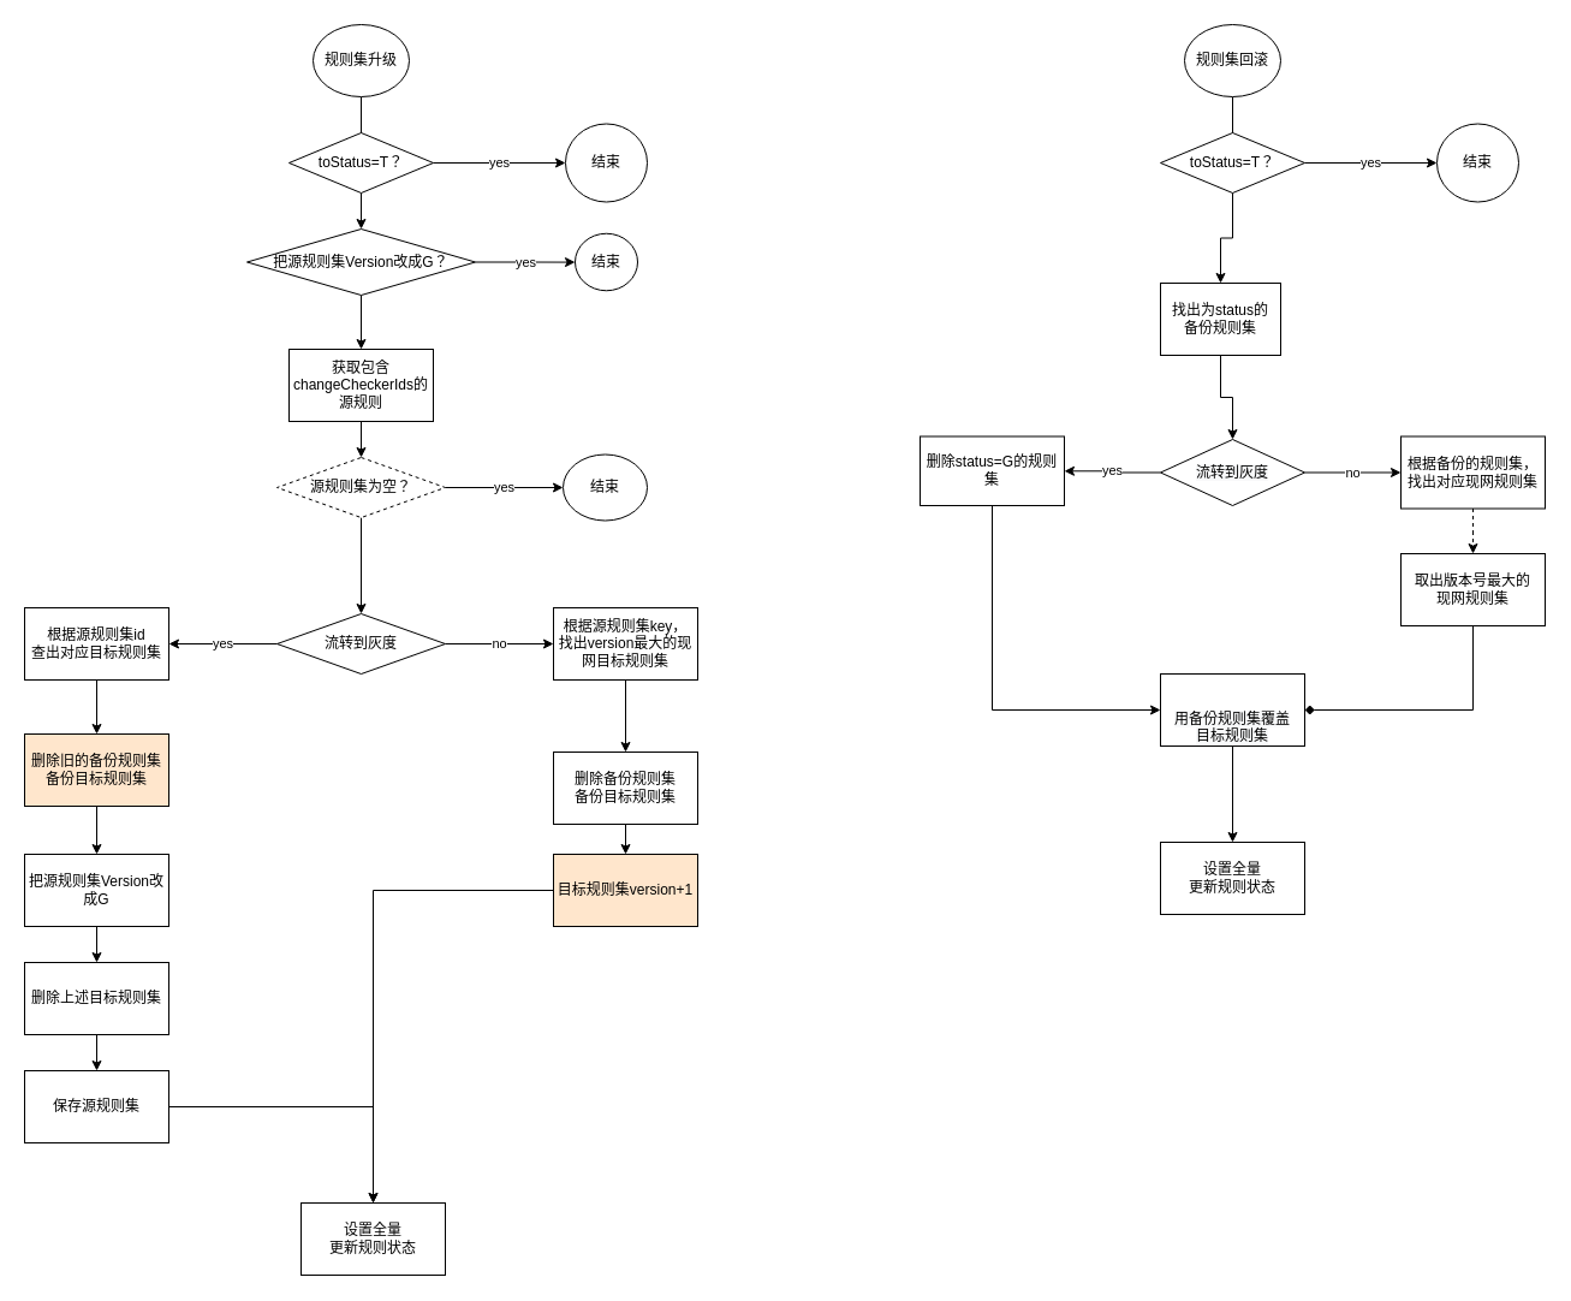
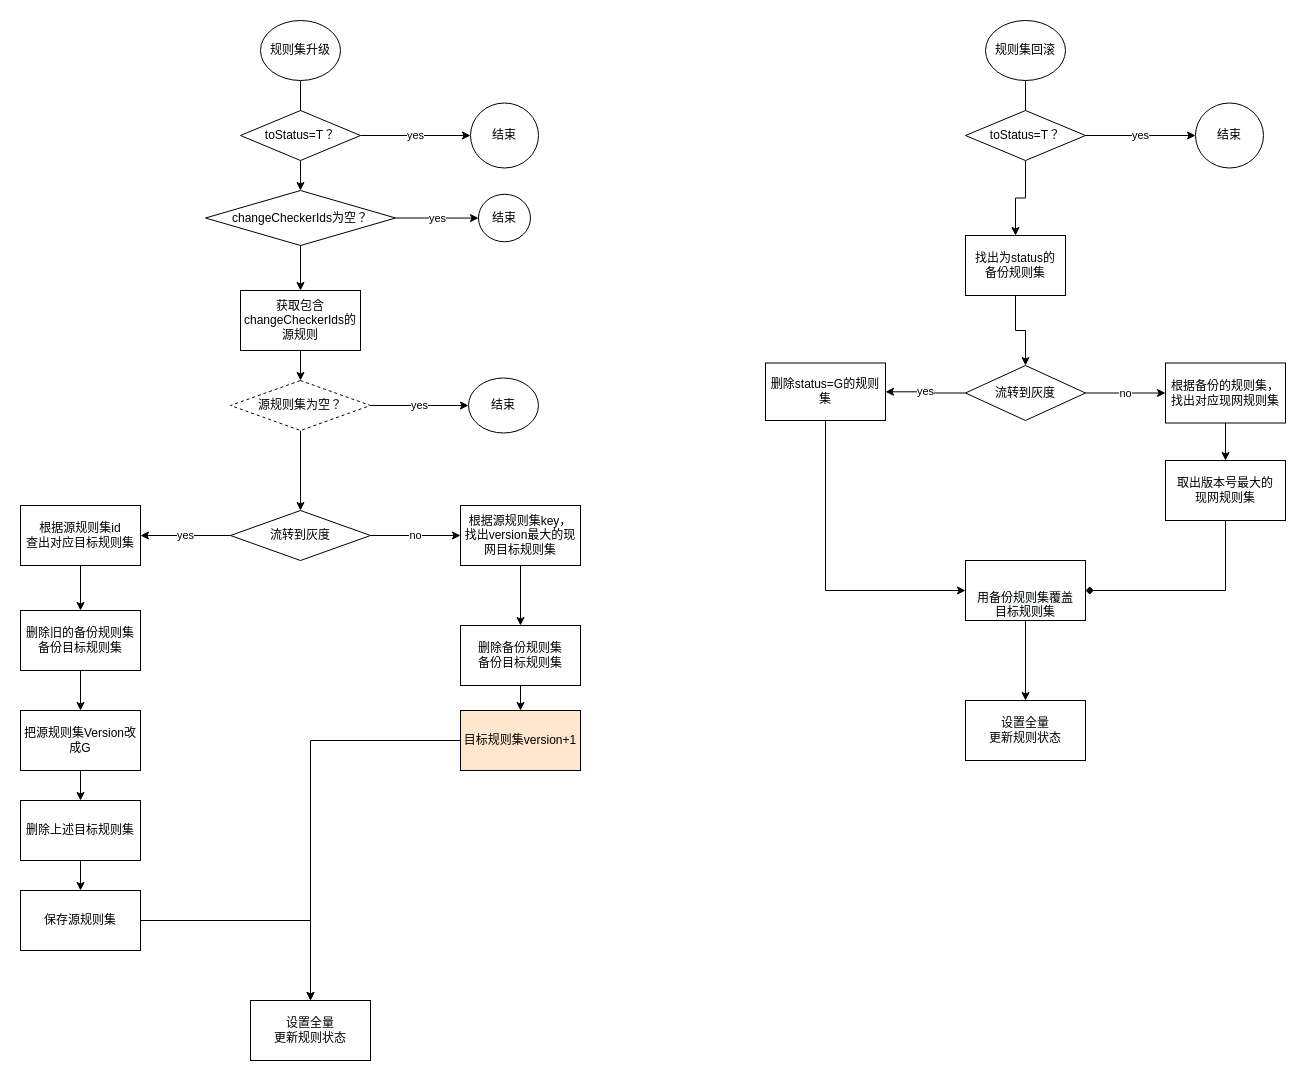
  <mxCell id="0" />
  <mxCell id="1" parent="0" />
  <mxCell id="2" value="" style="edgeStyle=orthogonalEdgeStyle;rounded=0;orthogonalLoop=1;jettySize=auto;html=1;" edge="1" parent="1" source="3"><mxGeometry relative="1" as="geometry"><mxPoint x="300" y="160" as="targetPoint" /></mxGeometry></mxCell>
  <mxCell id="3" value="规则集升级" style="ellipse;whiteSpace=wrap;html=1;" vertex="1" parent="1"><mxGeometry x="260" y="20" width="80" height="60" as="geometry" /></mxCell>
  <mxCell id="4" value="" style="edgeStyle=orthogonalEdgeStyle;rounded=0;orthogonalLoop=1;jettySize=auto;html=1;" edge="1" parent="1" source="6" target="9"><mxGeometry relative="1" as="geometry" /></mxCell>
  <mxCell id="5" value="yes" style="edgeStyle=orthogonalEdgeStyle;rounded=0;orthogonalLoop=1;jettySize=auto;html=1;" edge="1" parent="1" source="6" target="10"><mxGeometry relative="1" as="geometry" /></mxCell>
  <mxCell id="6" value="toStatus=T？" style="rhombus;whiteSpace=wrap;html=1;" vertex="1" parent="1"><mxGeometry x="240" y="110" width="120" height="50" as="geometry" /></mxCell>
  <mxCell id="7" value="yes" style="edgeStyle=orthogonalEdgeStyle;rounded=0;orthogonalLoop=1;jettySize=auto;html=1;" edge="1" parent="1" source="9" target="11"><mxGeometry relative="1" as="geometry" /></mxCell>
  <mxCell id="8" value="" style="edgeStyle=orthogonalEdgeStyle;rounded=0;orthogonalLoop=1;jettySize=auto;html=1;" edge="1" parent="1" source="9" target="13"><mxGeometry relative="1" as="geometry" /></mxCell>
- <mxCell id="9" value="把源规则集Version改成G？" style="rhombus;whiteSpace=wrap;html=1;" vertex="1" parent="1"><mxGeometry x="205" y="190" width="190" height="55" as="geometry" /></mxCell>
+ <mxCell id="9" value="changeCheckerIds为空？" style="rhombus;whiteSpace=wrap;html=1;" vertex="1" parent="1"><mxGeometry x="205" y="190" width="190" height="55" as="geometry" /></mxCell>
  <mxCell id="10" value="结束" style="ellipse;whiteSpace=wrap;html=1;" vertex="1" parent="1"><mxGeometry x="470" y="102.5" width="68" height="65" as="geometry" /></mxCell>
  <mxCell id="11" value="结束" style="ellipse;whiteSpace=wrap;html=1;" vertex="1" parent="1"><mxGeometry x="478" y="193.75" width="52" height="47.5" as="geometry" /></mxCell>
  <mxCell id="12" value="" style="edgeStyle=orthogonalEdgeStyle;rounded=0;orthogonalLoop=1;jettySize=auto;html=1;" edge="1" parent="1" source="13" target="16"><mxGeometry relative="1" as="geometry" /></mxCell>
  <mxCell id="13" value="获取包含changeCheckerIds的源规则" style="whiteSpace=wrap;html=1;" vertex="1" parent="1"><mxGeometry x="240" y="290" width="120" height="60" as="geometry" /></mxCell>
  <mxCell id="14" value="yes" style="edgeStyle=orthogonalEdgeStyle;rounded=0;orthogonalLoop=1;jettySize=auto;html=1;" edge="1" parent="1" source="16" target="17"><mxGeometry relative="1" as="geometry" /></mxCell>
  <mxCell id="15" value="" style="edgeStyle=orthogonalEdgeStyle;rounded=0;orthogonalLoop=1;jettySize=auto;html=1;" edge="1" parent="1" source="16" target="20"><mxGeometry relative="1" as="geometry" /></mxCell>
  <mxCell id="16" value="源规则集为空？" style="rhombus;whiteSpace=wrap;html=1;dashed=1;" vertex="1" parent="1"><mxGeometry x="230" y="380" width="140" height="50" as="geometry" /></mxCell>
  <mxCell id="17" value="结束" style="ellipse;whiteSpace=wrap;html=1;" vertex="1" parent="1"><mxGeometry x="468" y="377.5" width="70" height="55" as="geometry" /></mxCell>
  <mxCell id="18" value="yes" style="edgeStyle=orthogonalEdgeStyle;rounded=0;orthogonalLoop=1;jettySize=auto;html=1;" edge="1" parent="1" source="20" target="22"><mxGeometry relative="1" as="geometry" /></mxCell>
  <mxCell id="19" value="no" style="edgeStyle=orthogonalEdgeStyle;rounded=0;orthogonalLoop=1;jettySize=auto;html=1;" edge="1" parent="1" source="20" target="32"><mxGeometry relative="1" as="geometry" /></mxCell>
  <mxCell id="20" value="流转到灰度" style="rhombus;whiteSpace=wrap;html=1;" vertex="1" parent="1"><mxGeometry x="230" y="510" width="140" height="50" as="geometry" /></mxCell>
  <mxCell id="21" value="" style="edgeStyle=orthogonalEdgeStyle;rounded=0;orthogonalLoop=1;jettySize=auto;html=1;" edge="1" parent="1" source="22" target="24"><mxGeometry relative="1" as="geometry" /></mxCell>
  <mxCell id="22" value="根据源规则集id&lt;br&gt;查出对应目标规则集" style="whiteSpace=wrap;html=1;" vertex="1" parent="1"><mxGeometry x="20" y="505" width="120" height="60" as="geometry" /></mxCell>
  <mxCell id="23" value="" style="edgeStyle=orthogonalEdgeStyle;rounded=0;orthogonalLoop=1;jettySize=auto;html=1;" edge="1" parent="1" source="24" target="26"><mxGeometry relative="1" as="geometry" /></mxCell>
- <mxCell id="24" value="删除旧的备份规则集&lt;br&gt;备份目标规则集" style="whiteSpace=wrap;html=1;fillColor=#ffe6cc;" vertex="1" parent="1"><mxGeometry x="20" y="610" width="120" height="60" as="geometry" /></mxCell>
+ <mxCell id="24" value="删除旧的备份规则集&lt;br&gt;备份目标规则集" style="whiteSpace=wrap;html=1;" vertex="1" parent="1"><mxGeometry x="20" y="610" width="120" height="60" as="geometry" /></mxCell>
  <mxCell id="25" value="" style="edgeStyle=orthogonalEdgeStyle;rounded=0;orthogonalLoop=1;jettySize=auto;html=1;" edge="1" parent="1" source="26" target="28"><mxGeometry relative="1" as="geometry" /></mxCell>
  <mxCell id="26" value="把源规则集Version改成G" style="whiteSpace=wrap;html=1;" vertex="1" parent="1"><mxGeometry x="20" y="710" width="120" height="60" as="geometry" /></mxCell>
  <mxCell id="27" value="" style="edgeStyle=orthogonalEdgeStyle;rounded=0;orthogonalLoop=1;jettySize=auto;html=1;" edge="1" parent="1" source="28" target="30"><mxGeometry relative="1" as="geometry" /></mxCell>
  <mxCell id="28" value="删除上述目标规则集" style="whiteSpace=wrap;html=1;" vertex="1" parent="1"><mxGeometry x="20" y="800" width="120" height="60" as="geometry" /></mxCell>
  <mxCell id="29" value="" style="edgeStyle=orthogonalEdgeStyle;rounded=0;orthogonalLoop=1;jettySize=auto;html=1;" edge="1" parent="1" source="30" target="37"><mxGeometry relative="1" as="geometry" /></mxCell>
  <mxCell id="30" value="保存源规则集" style="whiteSpace=wrap;html=1;" vertex="1" parent="1"><mxGeometry x="20" y="890" width="120" height="60" as="geometry" /></mxCell>
  <mxCell id="31" value="" style="edgeStyle=orthogonalEdgeStyle;rounded=0;orthogonalLoop=1;jettySize=auto;html=1;" edge="1" parent="1" source="32" target="34"><mxGeometry relative="1" as="geometry" /></mxCell>
  <mxCell id="32" value="根据源规则集key，&lt;br&gt;找出version最大的现网目标规则集" style="whiteSpace=wrap;html=1;" vertex="1" parent="1"><mxGeometry x="460" y="505" width="120" height="60" as="geometry" /></mxCell>
  <mxCell id="33" value="" style="edgeStyle=orthogonalEdgeStyle;rounded=0;orthogonalLoop=1;jettySize=auto;html=1;" edge="1" parent="1" source="34" target="36"><mxGeometry relative="1" as="geometry" /></mxCell>
  <mxCell id="34" value="删除备份规则集&lt;br&gt;备份目标规则集" style="whiteSpace=wrap;html=1;" vertex="1" parent="1"><mxGeometry x="460" y="625" width="120" height="60" as="geometry" /></mxCell>
  <mxCell id="35" value="" style="edgeStyle=orthogonalEdgeStyle;rounded=0;orthogonalLoop=1;jettySize=auto;html=1;entryX=0.5;entryY=0;entryDx=0;entryDy=0;" edge="1" parent="1" source="36" target="37"><mxGeometry relative="1" as="geometry"><mxPoint x="520" y="850" as="targetPoint" /></mxGeometry></mxCell>
  <mxCell id="36" value="目标规则集version+1" style="whiteSpace=wrap;html=1;fillColor=#ffe6cc;" vertex="1" parent="1"><mxGeometry x="460" y="710" width="120" height="60" as="geometry" /></mxCell>
  <mxCell id="37" value="设置全量&lt;br&gt;更新规则状态" style="whiteSpace=wrap;html=1;" vertex="1" parent="1"><mxGeometry x="250" y="1000" width="120" height="60" as="geometry" /></mxCell>
  <mxCell id="38" value="" style="edgeStyle=orthogonalEdgeStyle;rounded=0;orthogonalLoop=1;jettySize=auto;html=1;" edge="1" parent="1" source="39"><mxGeometry relative="1" as="geometry"><mxPoint x="1025" y="160" as="targetPoint" /></mxGeometry></mxCell>
  <mxCell id="39" value="规则集回滚" style="ellipse;whiteSpace=wrap;html=1;" vertex="1" parent="1"><mxGeometry x="985" y="20" width="80" height="60" as="geometry" /></mxCell>
  <mxCell id="40" value="yes" style="edgeStyle=orthogonalEdgeStyle;rounded=0;orthogonalLoop=1;jettySize=auto;html=1;" edge="1" parent="1" source="42" target="43"><mxGeometry relative="1" as="geometry" /></mxCell>
  <mxCell id="41" value="" style="edgeStyle=orthogonalEdgeStyle;rounded=0;orthogonalLoop=1;jettySize=auto;html=1;" edge="1" parent="1" source="42" target="45"><mxGeometry relative="1" as="geometry" /></mxCell>
  <mxCell id="42" value="toStatus=T？" style="rhombus;whiteSpace=wrap;html=1;" vertex="1" parent="1"><mxGeometry x="965" y="110" width="120" height="50" as="geometry" /></mxCell>
  <mxCell id="43" value="结束" style="ellipse;whiteSpace=wrap;html=1;" vertex="1" parent="1"><mxGeometry x="1195" y="102.5" width="68" height="65" as="geometry" /></mxCell>
  <mxCell id="44" value="" style="edgeStyle=orthogonalEdgeStyle;rounded=0;orthogonalLoop=1;jettySize=auto;html=1;" edge="1" parent="1" source="45" target="48"><mxGeometry relative="1" as="geometry" /></mxCell>
  <mxCell id="45" value="找出为status的&lt;br&gt;备份规则集" style="whiteSpace=wrap;html=1;" vertex="1" parent="1"><mxGeometry x="965" y="235" width="100" height="60" as="geometry" /></mxCell>
  <mxCell id="46" value="no" style="edgeStyle=orthogonalEdgeStyle;rounded=0;orthogonalLoop=1;jettySize=auto;html=1;" edge="1" parent="1" source="48" target="50"><mxGeometry relative="1" as="geometry" /></mxCell>
  <mxCell id="47" value="yes" style="edgeStyle=orthogonalEdgeStyle;rounded=0;orthogonalLoop=1;jettySize=auto;html=1;" edge="1" parent="1" source="48" target="52"><mxGeometry relative="1" as="geometry" /></mxCell>
  <mxCell id="48" value="&#10;&#10;&lt;span style=&quot;color: rgb(0, 0, 0); font-family: helvetica; font-size: 12px; font-style: normal; font-weight: 400; letter-spacing: normal; text-align: center; text-indent: 0px; text-transform: none; word-spacing: 0px; background-color: rgb(248, 249, 250); display: inline; float: none;&quot;&gt;流转到灰度&lt;/span&gt;&#10;&#10;" style="rhombus;whiteSpace=wrap;html=1;" vertex="1" parent="1"><mxGeometry x="965" y="365" width="120" height="55" as="geometry" /></mxCell>
- <mxCell id="49" value="" style="edgeStyle=orthogonalEdgeStyle;rounded=0;orthogonalLoop=1;jettySize=auto;html=1;dashed=1;" edge="1" parent="1" source="50" target="56"><mxGeometry relative="1" as="geometry" /></mxCell>
+ <mxCell id="49" value="" style="edgeStyle=orthogonalEdgeStyle;rounded=0;orthogonalLoop=1;jettySize=auto;html=1;" edge="1" parent="1" source="50" target="56"><mxGeometry relative="1" as="geometry" /></mxCell>
  <mxCell id="50" value="根据备份的规则集，&lt;br&gt;找出对应现网规则集" style="whiteSpace=wrap;html=1;" vertex="1" parent="1"><mxGeometry x="1165" y="362.5" width="120" height="60" as="geometry" /></mxCell>
  <mxCell id="51" value="" style="edgeStyle=orthogonalEdgeStyle;rounded=0;orthogonalLoop=1;jettySize=auto;html=1;" edge="1" parent="1" source="52" target="54"><mxGeometry relative="1" as="geometry"><Array as="points"><mxPoint x="825" y="590" /></Array></mxGeometry></mxCell>
  <mxCell id="52" value="删除status=G的规则集" style="whiteSpace=wrap;html=1;" vertex="1" parent="1"><mxGeometry x="765" y="362.5" width="120" height="57.5" as="geometry" /></mxCell>
  <mxCell id="53" value="" style="edgeStyle=orthogonalEdgeStyle;rounded=0;orthogonalLoop=1;jettySize=auto;html=1;" edge="1" parent="1" source="54" target="57"><mxGeometry relative="1" as="geometry" /></mxCell>
  <mxCell id="54" value="&lt;br&gt;&lt;br&gt;&lt;span style=&quot;color: rgb(0 , 0 , 0) ; font-family: &amp;#34;helvetica&amp;#34; ; font-size: 12px ; font-style: normal ; font-weight: 400 ; letter-spacing: normal ; text-align: center ; text-indent: 0px ; text-transform: none ; word-spacing: 0px ; background-color: rgb(248 , 249 , 250) ; display: inline ; float: none&quot;&gt;用备份规则集覆盖&lt;/span&gt;&lt;br style=&quot;color: rgb(0 , 0 , 0) ; font-family: &amp;#34;helvetica&amp;#34; ; font-size: 12px ; font-style: normal ; font-weight: 400 ; letter-spacing: normal ; text-align: center ; text-indent: 0px ; text-transform: none ; word-spacing: 0px ; background-color: rgb(248 , 249 , 250)&quot;&gt;&lt;span style=&quot;color: rgb(0 , 0 , 0) ; font-family: &amp;#34;helvetica&amp;#34; ; font-size: 12px ; font-style: normal ; font-weight: 400 ; letter-spacing: normal ; text-align: center ; text-indent: 0px ; text-transform: none ; word-spacing: 0px ; background-color: rgb(248 , 249 , 250) ; display: inline ; float: none&quot;&gt;目标规则集&lt;/span&gt;&lt;br&gt;" style="whiteSpace=wrap;html=1;" vertex="1" parent="1"><mxGeometry x="965" y="560" width="120" height="60" as="geometry" /></mxCell>
  <mxCell id="55" value="" style="edgeStyle=orthogonalEdgeStyle;rounded=0;orthogonalLoop=1;jettySize=auto;html=1;entryX=1;entryY=0.5;entryDx=0;entryDy=0;endArrow=diamond;" edge="1" parent="1" source="56" target="54"><mxGeometry relative="1" as="geometry"><mxPoint x="1225" y="600" as="targetPoint" /><Array as="points"><mxPoint x="1225" y="590" /></Array></mxGeometry></mxCell>
  <mxCell id="56" value="取出版本号最大的&lt;br&gt;现网规则集" style="whiteSpace=wrap;html=1;" vertex="1" parent="1"><mxGeometry x="1165" y="460" width="120" height="60" as="geometry" /></mxCell>
  <mxCell id="57" value="&lt;span&gt;设置全量&lt;/span&gt;&lt;br&gt;&lt;span&gt;更新规则状态&lt;/span&gt;" style="whiteSpace=wrap;html=1;" vertex="1" parent="1"><mxGeometry x="965" y="700" width="120" height="60" as="geometry" /></mxCell>
